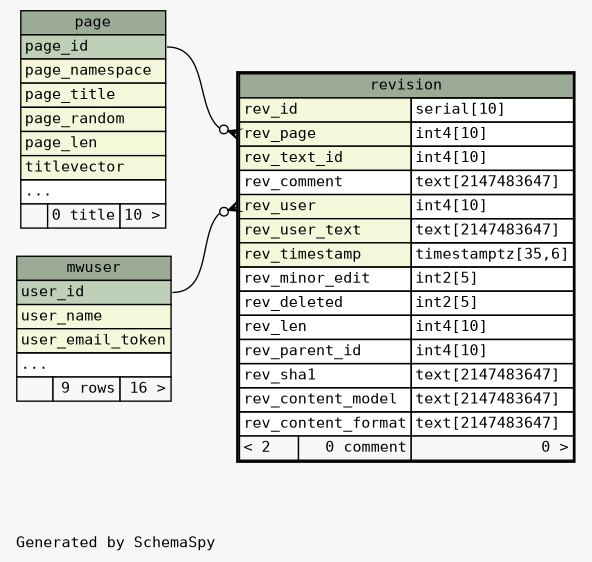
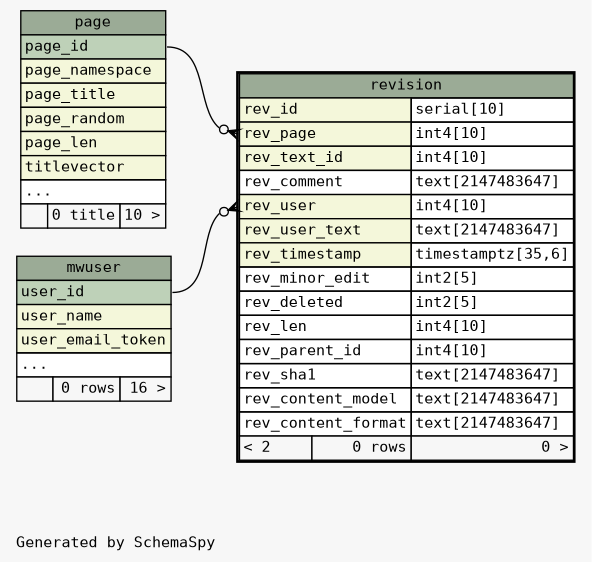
  digraph {
    bgcolor="#f7f7f7"
    fontname="DejaVu Sans Mono"
    fontsize=11
    label="\nGenerated by SchemaSpy"
    labeljust=l
    nodesep=0.18
    rankdir=RL
    ranksep=0.46
    node [fontname="DejaVu Sans Mono" fontsize=11 shape=plaintext]
    edge [arrowhead=none arrowsize=0.8 arrowtail=crowodot dir=back fontname="DejaVu Sans Mono"]
-   n1 [label=<     <TABLE BORDER="2" CELLBORDER="1" CELLSPACING="0" BGCOLOR="#ffffff">       <TR><TD COLSPAN="3" BGCOLOR="#9bab96" ALIGN="CENTER">revision</TD></TR>       <TR><TD PORT="rev_id" COLSPAN="2" BGCOLOR="#f4f7da" ALIGN="LEFT">rev_id</TD><TD PORT="rev_id.type" ALIGN="LEFT">serial[10]</TD></TR>       <TR><TD PORT="rev_page" COLSPAN="2" BGCOLOR="#f4f7da" ALIGN="LEFT">rev_page</TD><TD PORT="rev_page.type" ALIGN="LEFT">int4[10]</TD></TR>       <TR><TD PORT="rev_text_id" COLSPAN="2" BGCOLOR="#f4f7da" ALIGN="LEFT">rev_text_id</TD><TD PORT="rev_text_id.type" ALIGN="LEFT">int4[10]</TD></TR>       <TR><TD PORT="rev_comment" COLSPAN="2" ALIGN="LEFT">rev_comment</TD><TD PORT="rev_comment.type" ALIGN="LEFT">text[2147483647]</TD></TR>       <TR><TD PORT="rev_user" COLSPAN="2" BGCOLOR="#f4f7da" ALIGN="LEFT">rev_user</TD><TD PORT="rev_user.type" ALIGN="LEFT">int4[10]</TD></TR>       <TR><TD PORT="rev_user_text" COLSPAN="2" BGCOLOR="#f4f7da" ALIGN="LEFT">rev_user_text</TD><TD PORT="rev_user_text.type" ALIGN="LEFT">text[2147483647]</TD></TR>       <TR><TD PORT="rev_timestamp" COLSPAN="2" BGCOLOR="#f4f7da" ALIGN="LEFT">rev_timestamp</TD><TD PORT="rev_timestamp.type" ALIGN="LEFT">timestamptz[35,6]</TD></TR>       <TR><TD PORT="rev_minor_edit" COLSPAN="2" ALIGN="LEFT">rev_minor_edit</TD><TD PORT="rev_minor_edit.type" ALIGN="LEFT">int2[5]</TD></TR>       <TR><TD PORT="rev_deleted" COLSPAN="2" ALIGN="LEFT">rev_deleted</TD><TD PORT="rev_deleted.type" ALIGN="LEFT">int2[5]</TD></TR>       <TR><TD PORT="rev_len" COLSPAN="2" ALIGN="LEFT">rev_len</TD><TD PORT="rev_len.type" ALIGN="LEFT">int4[10]</TD></TR>       <TR><TD PORT="rev_parent_id" COLSPAN="2" ALIGN="LEFT">rev_parent_id</TD><TD PORT="rev_parent_id.type" ALIGN="LEFT">int4[10]</TD></TR>       <TR><TD PORT="rev_sha1" COLSPAN="2" ALIGN="LEFT">rev_sha1</TD><TD PORT="rev_sha1.type" ALIGN="LEFT">text[2147483647]</TD></TR>       <TR><TD PORT="rev_content_model" COLSPAN="2" ALIGN="LEFT">rev_content_model</TD><TD PORT="rev_content_model.type" ALIGN="LEFT">text[2147483647]</TD></TR>       <TR><TD PORT="rev_content_format" COLSPAN="2" ALIGN="LEFT">rev_content_format</TD><TD PORT="rev_content_format.type" ALIGN="LEFT">text[2147483647]</TD></TR>       <TR><TD ALIGN="LEFT" BGCOLOR="#f7f7f7">&lt; 2</TD><TD ALIGN="RIGHT" BGCOLOR="#f7f7f7">0 comment</TD><TD ALIGN="RIGHT" BGCOLOR="#f7f7f7">0 &gt;</TD></TR>     </TABLE>>]
+   n1 [label=<     <TABLE BORDER="2" CELLBORDER="1" CELLSPACING="0" BGCOLOR="#ffffff">       <TR><TD COLSPAN="3" BGCOLOR="#9bab96" ALIGN="CENTER">revision</TD></TR>       <TR><TD PORT="rev_id" COLSPAN="2" BGCOLOR="#f4f7da" ALIGN="LEFT">rev_id</TD><TD PORT="rev_id.type" ALIGN="LEFT">serial[10]</TD></TR>       <TR><TD PORT="rev_page" COLSPAN="2" BGCOLOR="#f4f7da" ALIGN="LEFT">rev_page</TD><TD PORT="rev_page.type" ALIGN="LEFT">int4[10]</TD></TR>       <TR><TD PORT="rev_text_id" COLSPAN="2" BGCOLOR="#f4f7da" ALIGN="LEFT">rev_text_id</TD><TD PORT="rev_text_id.type" ALIGN="LEFT">int4[10]</TD></TR>       <TR><TD PORT="rev_comment" COLSPAN="2" ALIGN="LEFT">rev_comment</TD><TD PORT="rev_comment.type" ALIGN="LEFT">text[2147483647]</TD></TR>       <TR><TD PORT="rev_user" COLSPAN="2" BGCOLOR="#f4f7da" ALIGN="LEFT">rev_user</TD><TD PORT="rev_user.type" ALIGN="LEFT">int4[10]</TD></TR>       <TR><TD PORT="rev_user_text" COLSPAN="2" BGCOLOR="#f4f7da" ALIGN="LEFT">rev_user_text</TD><TD PORT="rev_user_text.type" ALIGN="LEFT">text[2147483647]</TD></TR>       <TR><TD PORT="rev_timestamp" COLSPAN="2" BGCOLOR="#f4f7da" ALIGN="LEFT">rev_timestamp</TD><TD PORT="rev_timestamp.type" ALIGN="LEFT">timestamptz[35,6]</TD></TR>       <TR><TD PORT="rev_minor_edit" COLSPAN="2" ALIGN="LEFT">rev_minor_edit</TD><TD PORT="rev_minor_edit.type" ALIGN="LEFT">int2[5]</TD></TR>       <TR><TD PORT="rev_deleted" COLSPAN="2" ALIGN="LEFT">rev_deleted</TD><TD PORT="rev_deleted.type" ALIGN="LEFT">int2[5]</TD></TR>       <TR><TD PORT="rev_len" COLSPAN="2" ALIGN="LEFT">rev_len</TD><TD PORT="rev_len.type" ALIGN="LEFT">int4[10]</TD></TR>       <TR><TD PORT="rev_parent_id" COLSPAN="2" ALIGN="LEFT">rev_parent_id</TD><TD PORT="rev_parent_id.type" ALIGN="LEFT">int4[10]</TD></TR>       <TR><TD PORT="rev_sha1" COLSPAN="2" ALIGN="LEFT">rev_sha1</TD><TD PORT="rev_sha1.type" ALIGN="LEFT">text[2147483647]</TD></TR>       <TR><TD PORT="rev_content_model" COLSPAN="2" ALIGN="LEFT">rev_content_model</TD><TD PORT="rev_content_model.type" ALIGN="LEFT">text[2147483647]</TD></TR>       <TR><TD PORT="rev_content_format" COLSPAN="2" ALIGN="LEFT">rev_content_format</TD><TD PORT="rev_content_format.type" ALIGN="LEFT">text[2147483647]</TD></TR>       <TR><TD ALIGN="LEFT" BGCOLOR="#f7f7f7">&lt; 2</TD><TD ALIGN="RIGHT" BGCOLOR="#f7f7f7">0 rows</TD><TD ALIGN="RIGHT" BGCOLOR="#f7f7f7">0 &gt;</TD></TR>     </TABLE>>]
    n2 [label=<     <TABLE BORDER="0" CELLBORDER="1" CELLSPACING="0" BGCOLOR="#ffffff">       <TR><TD COLSPAN="3" BGCOLOR="#9bab96" ALIGN="CENTER">page</TD></TR>       <TR><TD PORT="page_id" COLSPAN="3" BGCOLOR="#bed1b8" ALIGN="LEFT">page_id</TD></TR>       <TR><TD PORT="page_namespace" COLSPAN="3" BGCOLOR="#f4f7da" ALIGN="LEFT">page_namespace</TD></TR>       <TR><TD PORT="page_title" COLSPAN="3" BGCOLOR="#f4f7da" ALIGN="LEFT">page_title</TD></TR>       <TR><TD PORT="page_random" COLSPAN="3" BGCOLOR="#f4f7da" ALIGN="LEFT">page_random</TD></TR>       <TR><TD PORT="page_len" COLSPAN="3" BGCOLOR="#f4f7da" ALIGN="LEFT">page_len</TD></TR>       <TR><TD PORT="titlevector" COLSPAN="3" BGCOLOR="#f4f7da" ALIGN="LEFT">titlevector</TD></TR>       <TR><TD PORT="elipses" COLSPAN="3" ALIGN="LEFT">...</TD></TR>       <TR><TD ALIGN="LEFT" BGCOLOR="#f7f7f7">  </TD><TD ALIGN="RIGHT" BGCOLOR="#f7f7f7">0 title</TD><TD ALIGN="RIGHT" BGCOLOR="#f7f7f7">10 &gt;</TD></TR>     </TABLE>>]
-   n3 [label=<     <TABLE BORDER="0" CELLBORDER="1" CELLSPACING="0" BGCOLOR="#ffffff">       <TR><TD COLSPAN="3" BGCOLOR="#9bab96" ALIGN="CENTER">mwuser</TD></TR>       <TR><TD PORT="user_id" COLSPAN="3" BGCOLOR="#bed1b8" ALIGN="LEFT">user_id</TD></TR>       <TR><TD PORT="user_name" COLSPAN="3" BGCOLOR="#f4f7da" ALIGN="LEFT">user_name</TD></TR>       <TR><TD PORT="user_email_token" COLSPAN="3" BGCOLOR="#f4f7da" ALIGN="LEFT">user_email_token</TD></TR>       <TR><TD PORT="elipses" COLSPAN="3" ALIGN="LEFT">...</TD></TR>       <TR><TD ALIGN="LEFT" BGCOLOR="#f7f7f7">  </TD><TD ALIGN="RIGHT" BGCOLOR="#f7f7f7">9 rows</TD><TD ALIGN="RIGHT" BGCOLOR="#f7f7f7">16 &gt;</TD></TR>     </TABLE>>]
+   n3 [label=<     <TABLE BORDER="0" CELLBORDER="1" CELLSPACING="0" BGCOLOR="#ffffff">       <TR><TD COLSPAN="3" BGCOLOR="#9bab96" ALIGN="CENTER">mwuser</TD></TR>       <TR><TD PORT="user_id" COLSPAN="3" BGCOLOR="#bed1b8" ALIGN="LEFT">user_id</TD></TR>       <TR><TD PORT="user_name" COLSPAN="3" BGCOLOR="#f4f7da" ALIGN="LEFT">user_name</TD></TR>       <TR><TD PORT="user_email_token" COLSPAN="3" BGCOLOR="#f4f7da" ALIGN="LEFT">user_email_token</TD></TR>       <TR><TD PORT="elipses" COLSPAN="3" ALIGN="LEFT">...</TD></TR>       <TR><TD ALIGN="LEFT" BGCOLOR="#f7f7f7">  </TD><TD ALIGN="RIGHT" BGCOLOR="#f7f7f7">0 rows</TD><TD ALIGN="RIGHT" BGCOLOR="#f7f7f7">16 &gt;</TD></TR>     </TABLE>>]
    n1 -> n2 [headport="page_id:e" tailport="rev_page:w"]
    n1 -> n3 [headport="user_id:e" tailport="rev_user:w"]
  }
